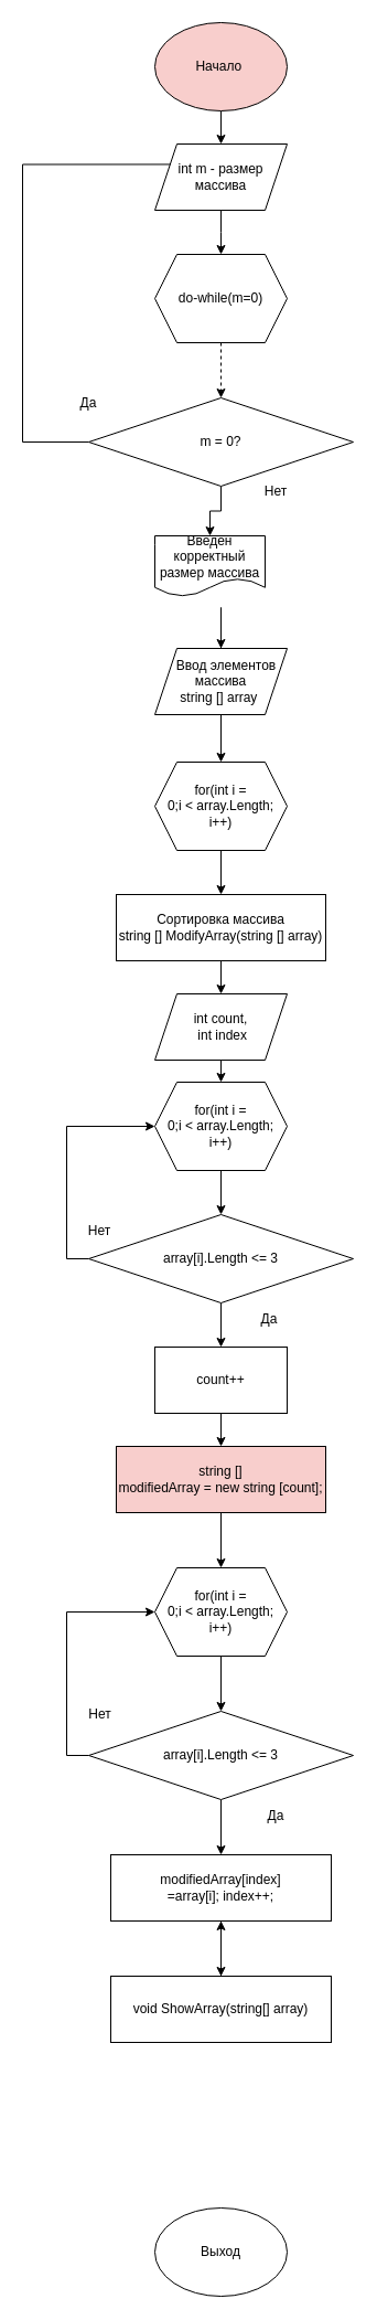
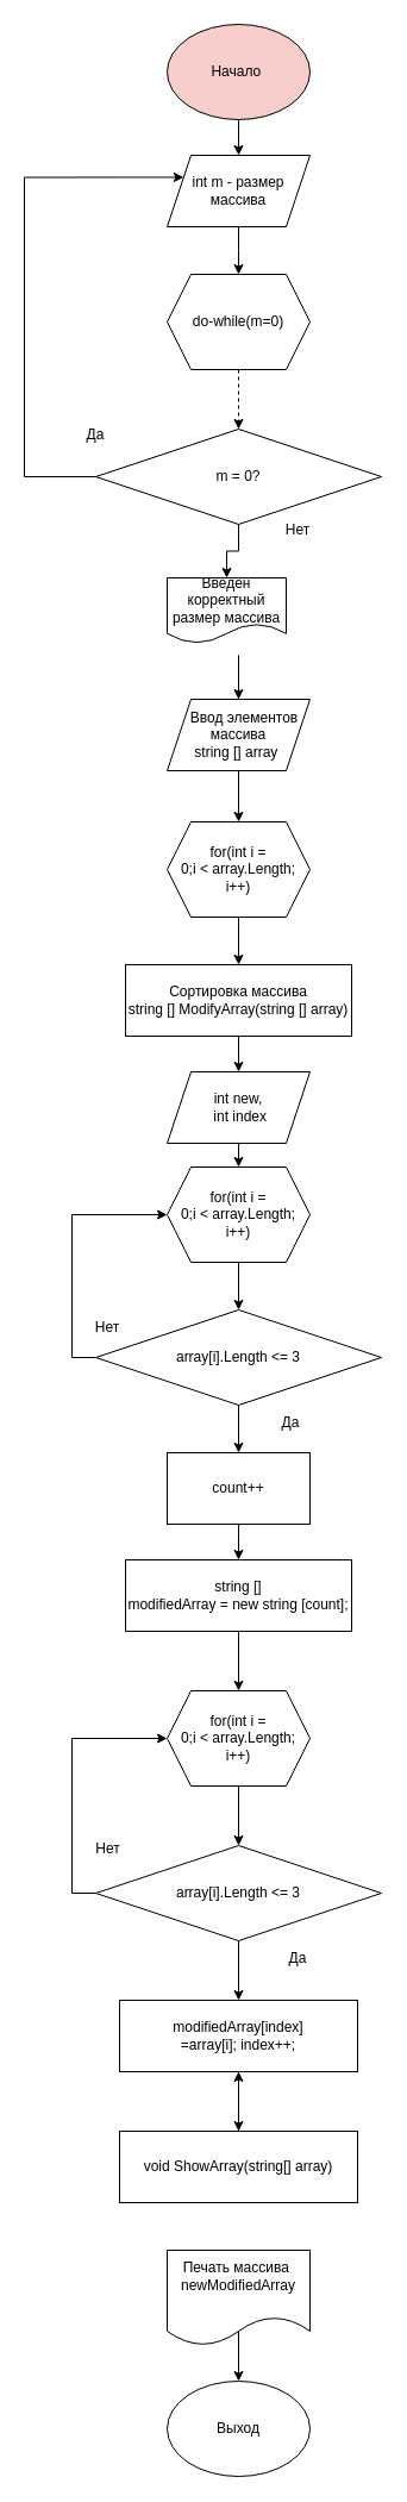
  <mxCell id="0" />
  <mxCell id="1" parent="0" />
  <mxCell id="2" style="edgeStyle=orthogonalEdgeStyle;rounded=0;orthogonalLoop=1;jettySize=auto;html=1;exitX=0.5;exitY=1;exitDx=0;exitDy=0;entryX=0.5;entryY=0;entryDx=0;entryDy=0;" parent="1" source="3" target="5" edge="1"><mxGeometry relative="1" as="geometry" /></mxCell>
  <mxCell id="3" value="Начало&amp;nbsp;" style="ellipse;whiteSpace=wrap;html=1;fillColor=#f8cecc;" parent="1" vertex="1"><mxGeometry x="140" y="20" width="120" height="80" as="geometry" /></mxCell>
  <mxCell id="4" style="edgeStyle=orthogonalEdgeStyle;rounded=0;orthogonalLoop=1;jettySize=auto;html=1;exitX=0.5;exitY=1;exitDx=0;exitDy=0;" parent="1" source="5" edge="1"><mxGeometry relative="1" as="geometry"><mxPoint x="200" y="230" as="targetPoint" /></mxGeometry></mxCell>
  <mxCell id="5" value="int m - размер массива" style="shape=parallelogram;perimeter=parallelogramPerimeter;whiteSpace=wrap;html=1;fixedSize=1;" parent="1" vertex="1"><mxGeometry x="140" y="130" width="120" height="60" as="geometry" /></mxCell>
- <mxCell id="6" style="edgeStyle=orthogonalEdgeStyle;rounded=0;orthogonalLoop=1;jettySize=auto;html=1;entryX=0;entryY=0.25;entryDx=0;entryDy=0;exitX=0;exitY=0.5;exitDx=0;exitDy=0;endArrow=none;" parent="1" source="8" target="5" edge="1"><mxGeometry relative="1" as="geometry"><Array as="points"><mxPoint x="20" y="400" /><mxPoint x="20" y="149" /></Array></mxGeometry></mxCell>
+ <mxCell id="6" style="edgeStyle=orthogonalEdgeStyle;rounded=0;orthogonalLoop=1;jettySize=auto;html=1;entryX=0;entryY=0.25;entryDx=0;entryDy=0;exitX=0;exitY=0.5;exitDx=0;exitDy=0;" parent="1" source="8" target="5" edge="1"><mxGeometry relative="1" as="geometry"><Array as="points"><mxPoint x="20" y="400" /><mxPoint x="20" y="149" /></Array></mxGeometry></mxCell>
  <mxCell id="7" style="edgeStyle=orthogonalEdgeStyle;rounded=0;orthogonalLoop=1;jettySize=auto;html=1;entryX=0.5;entryY=0;entryDx=0;entryDy=0;" parent="1" source="8" target="28" edge="1"><mxGeometry relative="1" as="geometry"><mxPoint x="200" y="550" as="targetPoint" /></mxGeometry></mxCell>
  <mxCell id="8" value="m = 0?" style="rhombus;whiteSpace=wrap;html=1;" parent="1" vertex="1"><mxGeometry x="80" y="360" width="240" height="80" as="geometry" /></mxCell>
  <mxCell id="9" value="Да" style="text;html=1;strokeColor=none;fillColor=none;align=center;verticalAlign=middle;whiteSpace=wrap;rounded=0;" parent="1" vertex="1"><mxGeometry x="50" y="350" width="60" height="30" as="geometry" /></mxCell>
  <mxCell id="10" value="Нет" style="text;html=1;strokeColor=none;fillColor=none;align=center;verticalAlign=middle;whiteSpace=wrap;rounded=0;" parent="1" vertex="1"><mxGeometry x="220" y="430" width="60" height="30" as="geometry" /></mxCell>
  <mxCell id="11" style="edgeStyle=orthogonalEdgeStyle;rounded=0;orthogonalLoop=1;jettySize=auto;html=1;exitX=0.5;exitY=1;exitDx=0;exitDy=0;entryX=0.5;entryY=0;entryDx=0;entryDy=0;" parent="1" target="13" edge="1"><mxGeometry relative="1" as="geometry"><mxPoint x="200" y="610" as="sourcePoint" /><Array as="points"><mxPoint x="200" y="550" /><mxPoint x="200" y="550" /></Array></mxGeometry></mxCell>
  <mxCell id="12" style="edgeStyle=orthogonalEdgeStyle;rounded=0;orthogonalLoop=1;jettySize=auto;html=1;exitX=0.5;exitY=1;exitDx=0;exitDy=0;entryX=0.5;entryY=0;entryDx=0;entryDy=0;" parent="1" source="13" target="30" edge="1"><mxGeometry relative="1" as="geometry"><mxPoint x="200" y="800" as="targetPoint" /></mxGeometry></mxCell>
  <mxCell id="13" value="&amp;nbsp; &amp;nbsp;Ввод элементов&lt;br&gt;массива&lt;br&gt;string [] array&amp;nbsp;" style="shape=parallelogram;perimeter=parallelogramPerimeter;whiteSpace=wrap;html=1;fixedSize=1;" parent="1" vertex="1"><mxGeometry x="140" y="587" width="120" height="60" as="geometry" /></mxCell>
  <mxCell id="14" style="edgeStyle=orthogonalEdgeStyle;rounded=0;orthogonalLoop=1;jettySize=auto;html=1;exitX=0.5;exitY=1;exitDx=0;exitDy=0;entryX=0.5;entryY=0;entryDx=0;entryDy=0;" parent="1" source="15" target="32" edge="1"><mxGeometry relative="1" as="geometry"><mxPoint x="200" y="910" as="targetPoint" /></mxGeometry></mxCell>
  <mxCell id="15" value="Сортировка массива&lt;br&gt;string [] ModifyArray(string [] array)" style="rounded=0;whiteSpace=wrap;html=1;" parent="1" vertex="1"><mxGeometry x="105" y="810" width="190" height="60" as="geometry" /></mxCell>
  <mxCell id="16" style="edgeStyle=orthogonalEdgeStyle;rounded=0;orthogonalLoop=1;jettySize=auto;html=1;exitX=0.5;exitY=1;exitDx=0;exitDy=0;entryX=0.5;entryY=0;entryDx=0;entryDy=0;" parent="1" source="18" target="20" edge="1"><mxGeometry relative="1" as="geometry" /></mxCell>
  <mxCell id="17" style="edgeStyle=orthogonalEdgeStyle;rounded=0;orthogonalLoop=1;jettySize=auto;html=1;entryX=0;entryY=0.5;entryDx=0;entryDy=0;" edge="1" parent="1" source="18" target="34"><mxGeometry relative="1" as="geometry"><Array as="points"><mxPoint x="60" y="1140" /><mxPoint x="60" y="1020" /></Array></mxGeometry></mxCell>
  <mxCell id="18" value="array[i].Length &amp;lt;= 3" style="rhombus;whiteSpace=wrap;html=1;" parent="1" vertex="1"><mxGeometry x="80" y="1100" width="240" height="80" as="geometry" /></mxCell>
  <mxCell id="19" style="edgeStyle=orthogonalEdgeStyle;rounded=0;orthogonalLoop=1;jettySize=auto;html=1;exitX=0.5;exitY=1;exitDx=0;exitDy=0;entryX=0.5;entryY=0;entryDx=0;entryDy=0;" parent="1" source="20" target="23" edge="1"><mxGeometry relative="1" as="geometry" /></mxCell>
  <mxCell id="20" value="count++" style="rounded=0;whiteSpace=wrap;html=1;" parent="1" vertex="1"><mxGeometry x="140" y="1220" width="120" height="60" as="geometry" /></mxCell>
  <mxCell id="21" value="Да" style="text;html=1;strokeColor=none;fillColor=none;align=center;verticalAlign=middle;whiteSpace=wrap;rounded=0;" parent="1" vertex="1"><mxGeometry x="214" y="1180" width="60" height="30" as="geometry" /></mxCell>
  <mxCell id="22" style="edgeStyle=orthogonalEdgeStyle;rounded=0;orthogonalLoop=1;jettySize=auto;html=1;exitX=0.5;exitY=1;exitDx=0;exitDy=0;" edge="1" parent="1" source="23" target="37"><mxGeometry relative="1" as="geometry" /></mxCell>
- <mxCell id="23" value="&lt;p class=&quot;MsoNormal&quot;&gt;string []&lt;br/&gt;modifiedArray = new string [count];&lt;/p&gt;" style="rounded=0;whiteSpace=wrap;html=1;fillColor=#f8cecc;" parent="1" vertex="1"><mxGeometry x="105" y="1310" width="190" height="60" as="geometry" /></mxCell>
+ <mxCell id="23" value="&lt;p class=&quot;MsoNormal&quot;&gt;string []&lt;br/&gt;modifiedArray = new string [count];&lt;/p&gt;" style="rounded=0;whiteSpace=wrap;html=1;" parent="1" vertex="1"><mxGeometry x="105" y="1310" width="190" height="60" as="geometry" /></mxCell>
  <mxCell id="24" style="edgeStyle=orthogonalEdgeStyle;rounded=0;orthogonalLoop=1;jettySize=auto;html=1;exitX=0.5;exitY=1;exitDx=0;exitDy=0;" edge="1" parent="1" source="25"><mxGeometry relative="1" as="geometry"><mxPoint x="200" y="1790" as="targetPoint" /></mxGeometry></mxCell>
  <mxCell id="25" value="&lt;p class=&quot;MsoNormal&quot;&gt;modifiedArray[index]&lt;br&gt;=array[i];&amp;nbsp;&lt;span style=&quot;background-color: initial;&quot;&gt;index++;&lt;/span&gt;&lt;/p&gt;&lt;p class=&quot;MsoNormal&quot;&gt;&lt;/p&gt;" style="rounded=0;whiteSpace=wrap;html=1;" parent="1" vertex="1"><mxGeometry x="100" y="1680" width="200" height="60" as="geometry" /></mxCell>
  <mxCell id="26" style="edgeStyle=orthogonalEdgeStyle;rounded=0;orthogonalLoop=1;jettySize=auto;html=1;dashed=1;" edge="1" parent="1" source="27" target="8"><mxGeometry relative="1" as="geometry" /></mxCell>
  <mxCell id="27" value="do-while(m=0)" style="shape=hexagon;perimeter=hexagonPerimeter2;whiteSpace=wrap;html=1;fixedSize=1;" vertex="1" parent="1"><mxGeometry x="140" y="230" width="120" height="80" as="geometry" /></mxCell>
  <mxCell id="28" value="Введен корректный размер массива" style="shape=document;whiteSpace=wrap;html=1;boundedLbl=1;" vertex="1" parent="1"><mxGeometry x="140" y="485" width="100" height="55" as="geometry" /></mxCell>
  <mxCell id="29" style="edgeStyle=orthogonalEdgeStyle;rounded=0;orthogonalLoop=1;jettySize=auto;html=1;entryX=0.5;entryY=0;entryDx=0;entryDy=0;" edge="1" parent="1" source="30" target="15"><mxGeometry relative="1" as="geometry" /></mxCell>
  <mxCell id="30" value="&lt;p class=&quot;MsoNormal&quot;&gt;for(int i =&lt;br/&gt;0;i &amp;lt; array.Length; i++)&lt;/p&gt;" style="shape=hexagon;perimeter=hexagonPerimeter2;whiteSpace=wrap;html=1;fixedSize=1;" vertex="1" parent="1"><mxGeometry x="140" y="690" width="120" height="80" as="geometry" /></mxCell>
  <mxCell id="31" style="edgeStyle=orthogonalEdgeStyle;rounded=0;orthogonalLoop=1;jettySize=auto;html=1;exitX=0.5;exitY=1;exitDx=0;exitDy=0;entryX=0.5;entryY=0;entryDx=0;entryDy=0;" edge="1" parent="1" source="32" target="34"><mxGeometry relative="1" as="geometry" /></mxCell>
- <mxCell id="32" value="int count,&lt;br&gt;&amp;nbsp;int index" style="shape=parallelogram;perimeter=parallelogramPerimeter;whiteSpace=wrap;html=1;fixedSize=1;" vertex="1" parent="1"><mxGeometry x="140" y="900" width="120" height="60" as="geometry" /></mxCell>
+ <mxCell id="32" value="int new,&lt;br&gt;&amp;nbsp;int index" style="shape=parallelogram;perimeter=parallelogramPerimeter;whiteSpace=wrap;html=1;fixedSize=1;" vertex="1" parent="1"><mxGeometry x="140" y="900" width="120" height="60" as="geometry" /></mxCell>
  <mxCell id="33" style="edgeStyle=orthogonalEdgeStyle;rounded=0;orthogonalLoop=1;jettySize=auto;html=1;exitX=0.5;exitY=1;exitDx=0;exitDy=0;entryX=0.5;entryY=0;entryDx=0;entryDy=0;" edge="1" parent="1" source="34" target="18"><mxGeometry relative="1" as="geometry" /></mxCell>
  <mxCell id="34" value="&lt;p class=&quot;MsoNormal&quot;&gt;for(int i =&lt;br/&gt;0;i &amp;lt; array.Length; i++)&lt;/p&gt;" style="shape=hexagon;perimeter=hexagonPerimeter2;whiteSpace=wrap;html=1;fixedSize=1;" vertex="1" parent="1"><mxGeometry x="140" y="980" width="120" height="80" as="geometry" /></mxCell>
  <mxCell id="35" value="Нет" style="text;html=1;strokeColor=none;fillColor=none;align=center;verticalAlign=middle;whiteSpace=wrap;rounded=0;" vertex="1" parent="1"><mxGeometry x="60" y="1100" width="60" height="30" as="geometry" /></mxCell>
  <mxCell id="36" style="edgeStyle=orthogonalEdgeStyle;rounded=0;orthogonalLoop=1;jettySize=auto;html=1;exitX=0.5;exitY=1;exitDx=0;exitDy=0;entryX=0.5;entryY=0;entryDx=0;entryDy=0;" edge="1" parent="1" source="37" target="40"><mxGeometry relative="1" as="geometry" /></mxCell>
  <mxCell id="37" value="&lt;p class=&quot;MsoNormal&quot;&gt;for(int i =&lt;br/&gt;0;i &amp;lt; array.Length; i++)&lt;/p&gt;" style="shape=hexagon;perimeter=hexagonPerimeter2;whiteSpace=wrap;html=1;fixedSize=1;" vertex="1" parent="1"><mxGeometry x="140" y="1420" width="120" height="80" as="geometry" /></mxCell>
  <mxCell id="38" style="edgeStyle=orthogonalEdgeStyle;rounded=0;orthogonalLoop=1;jettySize=auto;html=1;exitX=0.5;exitY=1;exitDx=0;exitDy=0;entryX=0.5;entryY=0;entryDx=0;entryDy=0;" edge="1" parent="1" source="40" target="25"><mxGeometry relative="1" as="geometry" /></mxCell>
  <mxCell id="39" style="edgeStyle=orthogonalEdgeStyle;rounded=0;orthogonalLoop=1;jettySize=auto;html=1;entryX=0;entryY=0.5;entryDx=0;entryDy=0;" edge="1" parent="1" source="40" target="37"><mxGeometry relative="1" as="geometry"><Array as="points"><mxPoint x="60" y="1590" /><mxPoint x="60" y="1460" /></Array></mxGeometry></mxCell>
  <mxCell id="40" value="array[i].Length &amp;lt;= 3" style="rhombus;whiteSpace=wrap;html=1;" vertex="1" parent="1"><mxGeometry x="80" y="1550" width="240" height="80" as="geometry" /></mxCell>
  <mxCell id="41" value="Да" style="text;html=1;strokeColor=none;fillColor=none;align=center;verticalAlign=middle;whiteSpace=wrap;rounded=0;" vertex="1" parent="1"><mxGeometry x="220" y="1630" width="60" height="30" as="geometry" /></mxCell>
  <mxCell id="42" value="Нет" style="text;html=1;align=center;verticalAlign=middle;resizable=0;points=[];autosize=1;strokeColor=none;fillColor=none;" vertex="1" parent="1"><mxGeometry x="70" y="1538" width="40" height="30" as="geometry" /></mxCell>
  <mxCell id="43" style="edgeStyle=orthogonalEdgeStyle;rounded=0;orthogonalLoop=1;jettySize=auto;html=1;" edge="1" parent="1" source="44" target="25"><mxGeometry relative="1" as="geometry" /></mxCell>
  <mxCell id="44" value="&lt;p class=&quot;MsoNormal&quot;&gt;void ShowArray(string[] array)&lt;br&gt;&lt;/p&gt;&lt;p class=&quot;MsoNormal&quot;&gt;&lt;/p&gt;" style="rounded=0;whiteSpace=wrap;html=1;" vertex="1" parent="1"><mxGeometry x="100" y="1790" width="200" height="60" as="geometry" /></mxCell>
+ <mxCell id="45" style="edgeStyle=orthogonalEdgeStyle;rounded=0;orthogonalLoop=1;jettySize=auto;html=1;entryX=0.5;entryY=0;entryDx=0;entryDy=0;exitX=0.5;exitY=0.75;exitDx=0;exitDy=0;exitPerimeter=0;" edge="1" parent="1" source="46" target="47"><mxGeometry relative="1" as="geometry"><Array as="points" /></mxGeometry></mxCell>
+ <mxCell id="46" value="Печать массива&amp;nbsp;&lt;br&gt;newModifiedArray&lt;p class=&quot;MsoNormal&quot;&gt;&lt;span lang=&quot;EN-US&quot;&gt;&lt;/span&gt;&lt;/p&gt;" style="shape=document;whiteSpace=wrap;html=1;boundedLbl=1;" vertex="1" parent="1"><mxGeometry x="140" y="1890" width="120" height="80" as="geometry" /></mxCell>
  <mxCell id="47" value="Выход" style="ellipse;whiteSpace=wrap;html=1;" vertex="1" parent="1"><mxGeometry x="140" y="2000" width="120" height="80" as="geometry" /></mxCell>
